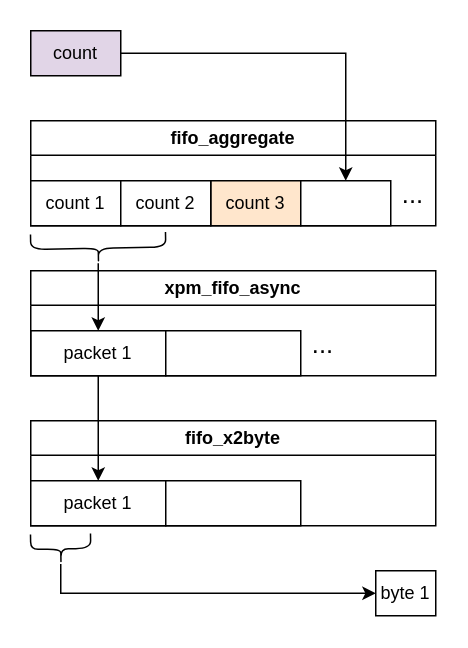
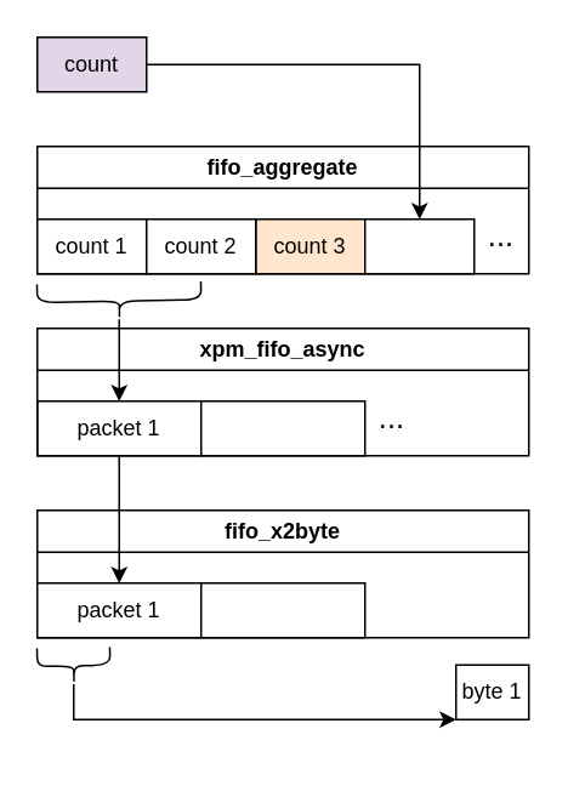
  <mxCell id="0" />
  <mxCell id="1" parent="0" />
  <mxCell id="2" value="fifo_aggregate" style="swimlane;whiteSpace=wrap;html=1;glass=0;fillColor=none;labelPosition=center;verticalLabelPosition=middle;align=center;verticalAlign=middle;" vertex="1" parent="1"><mxGeometry x="20" y="80" width="270" height="70" as="geometry"><mxRectangle x="240" y="110" width="120" height="30" as="alternateBounds" /></mxGeometry></mxCell>
  <mxCell id="3" value="count 3" style="rounded=0;whiteSpace=wrap;html=1;fillColor=#ffe6cc;" vertex="1" parent="2"><mxGeometry x="120" y="40" width="60" height="30" as="geometry" /></mxCell>
  <mxCell id="4" value="count 1" style="rounded=0;whiteSpace=wrap;html=1;" vertex="1" parent="1"><mxGeometry x="20" y="120" width="60" height="30" as="geometry" /></mxCell>
  <mxCell id="5" value="count 2" style="rounded=0;whiteSpace=wrap;html=1;" vertex="1" parent="1"><mxGeometry x="80" y="120" width="60" height="30" as="geometry" /></mxCell>
  <mxCell id="6" value="" style="edgeStyle=orthogonalEdgeStyle;rounded=0;orthogonalLoop=1;jettySize=auto;html=1;" edge="1" parent="1" source="7" target="9"><mxGeometry relative="1" as="geometry" /></mxCell>
  <mxCell id="7" value="" style="shape=curlyBracket;whiteSpace=wrap;html=1;rounded=1;flipH=1;labelPosition=right;verticalLabelPosition=middle;align=left;verticalAlign=middle;rotation=89;" vertex="1" parent="1"><mxGeometry x="55" y="120" width="20" height="90" as="geometry" /></mxCell>
  <mxCell id="8" value="" style="edgeStyle=orthogonalEdgeStyle;rounded=0;orthogonalLoop=1;jettySize=auto;html=1;" edge="1" parent="1" source="9" target="16"><mxGeometry relative="1" as="geometry" /></mxCell>
  <mxCell id="9" value="packet 1" style="rounded=0;whiteSpace=wrap;html=1;" vertex="1" parent="1"><mxGeometry x="20" y="220" width="90" height="30" as="geometry" /></mxCell>
  <mxCell id="10" value="" style="rounded=0;whiteSpace=wrap;html=1;" vertex="1" parent="1"><mxGeometry x="110" y="220" width="90" height="30" as="geometry" /></mxCell>
  <mxCell id="11" value="" style="edgeStyle=orthogonalEdgeStyle;rounded=0;orthogonalLoop=1;jettySize=auto;html=1;" edge="1" parent="1" source="12" target="18"><mxGeometry relative="1" as="geometry" /></mxCell>
  <mxCell id="12" value="count" style="rounded=0;whiteSpace=wrap;html=1;fillColor=#e1d5e7;" vertex="1" parent="1"><mxGeometry x="20" y="20" width="60" height="30" as="geometry" /></mxCell>
  <mxCell id="13" value="xpm_fifo_async" style="swimlane;whiteSpace=wrap;html=1;glass=0;fillColor=none;labelPosition=center;verticalLabelPosition=middle;align=center;verticalAlign=middle;" vertex="1" parent="1"><mxGeometry x="20" y="180" width="270" height="70" as="geometry"><mxRectangle x="240" y="200" width="120" height="30" as="alternateBounds" /></mxGeometry></mxCell>
  <mxCell id="14" value="&lt;font style=&quot;font-size: 17px;&quot;&gt;...&lt;/font&gt;" style="text;html=1;strokeColor=none;fillColor=none;align=center;verticalAlign=middle;whiteSpace=wrap;rounded=0;" vertex="1" parent="13"><mxGeometry x="180" y="30" width="30" height="40" as="geometry" /></mxCell>
  <mxCell id="15" value="fifo_x2byte" style="swimlane;whiteSpace=wrap;html=1;glass=0;fillColor=none;labelPosition=center;verticalLabelPosition=middle;align=center;verticalAlign=middle;" vertex="1" parent="1"><mxGeometry x="20" y="280" width="270" height="70" as="geometry"><mxRectangle x="240" y="110" width="120" height="30" as="alternateBounds" /></mxGeometry></mxCell>
  <mxCell id="16" value="packet 1" style="rounded=0;whiteSpace=wrap;html=1;" vertex="1" parent="15"><mxGeometry y="40" width="90" height="30" as="geometry" /></mxCell>
  <mxCell id="17" value="" style="rounded=0;whiteSpace=wrap;html=1;" vertex="1" parent="15"><mxGeometry x="90" y="40" width="90" height="30" as="geometry" /></mxCell>
  <mxCell id="18" value="" style="whiteSpace=wrap;html=1;rounded=0;" vertex="1" parent="1"><mxGeometry x="200" y="120" width="60" height="30" as="geometry" /></mxCell>
  <mxCell id="19" value="&lt;font style=&quot;font-size: 17px;&quot;&gt;...&lt;/font&gt;" style="text;html=1;strokeColor=none;fillColor=none;align=center;verticalAlign=middle;whiteSpace=wrap;rounded=0;" vertex="1" parent="1"><mxGeometry x="260" y="110" width="30" height="40" as="geometry" /></mxCell>
  <mxCell id="20" value="" style="edgeStyle=orthogonalEdgeStyle;rounded=0;orthogonalLoop=1;jettySize=auto;html=1;" edge="1" parent="1" source="21" target="22"><mxGeometry relative="1" as="geometry"><Array as="points"><mxPoint x="40" y="395" /></Array></mxGeometry></mxCell>
  <mxCell id="21" value="" style="shape=curlyBracket;whiteSpace=wrap;html=1;rounded=1;flipH=1;labelPosition=right;verticalLabelPosition=middle;align=left;verticalAlign=middle;rotation=89;" vertex="1" parent="1"><mxGeometry x="30" y="345.44" width="20" height="40" as="geometry" /></mxCell>
- <mxCell id="22" value="byte 1" style="rounded=0;whiteSpace=wrap;html=1;" vertex="1" parent="1"><mxGeometry x="250" y="380" width="40" height="30" as="geometry" /></mxCell>
+ <mxCell id="22" value="byte 1" style="rounded=0;whiteSpace=wrap;html=1;" vertex="1" parent="1"><mxGeometry x="250" y="365" width="40" height="30" as="geometry" /></mxCell>
